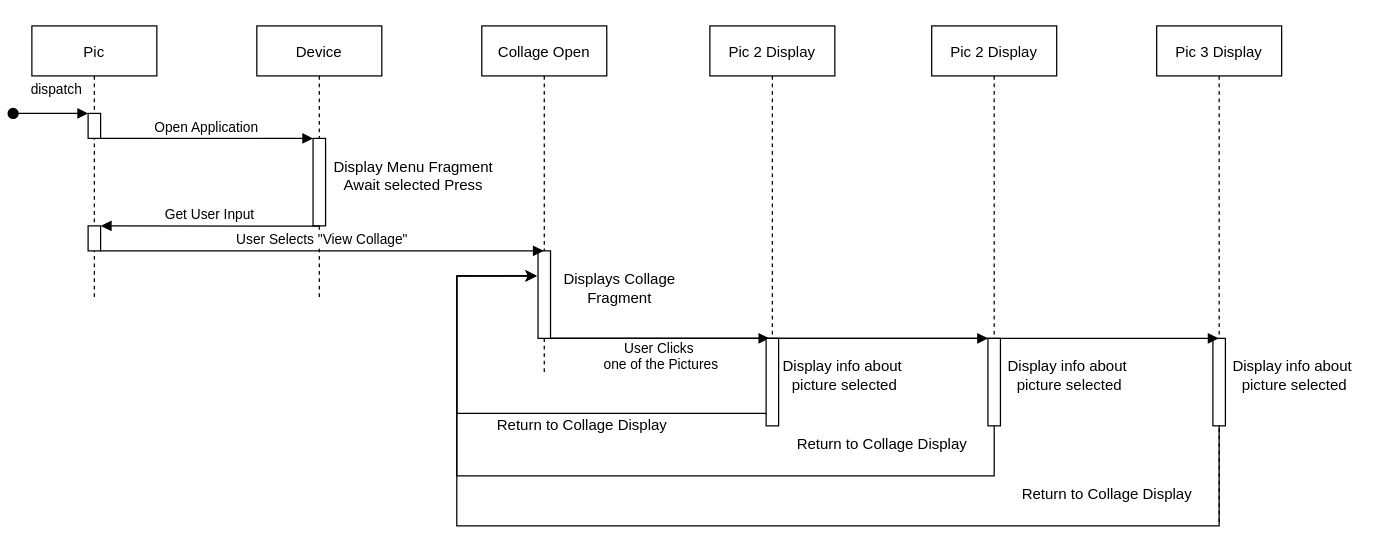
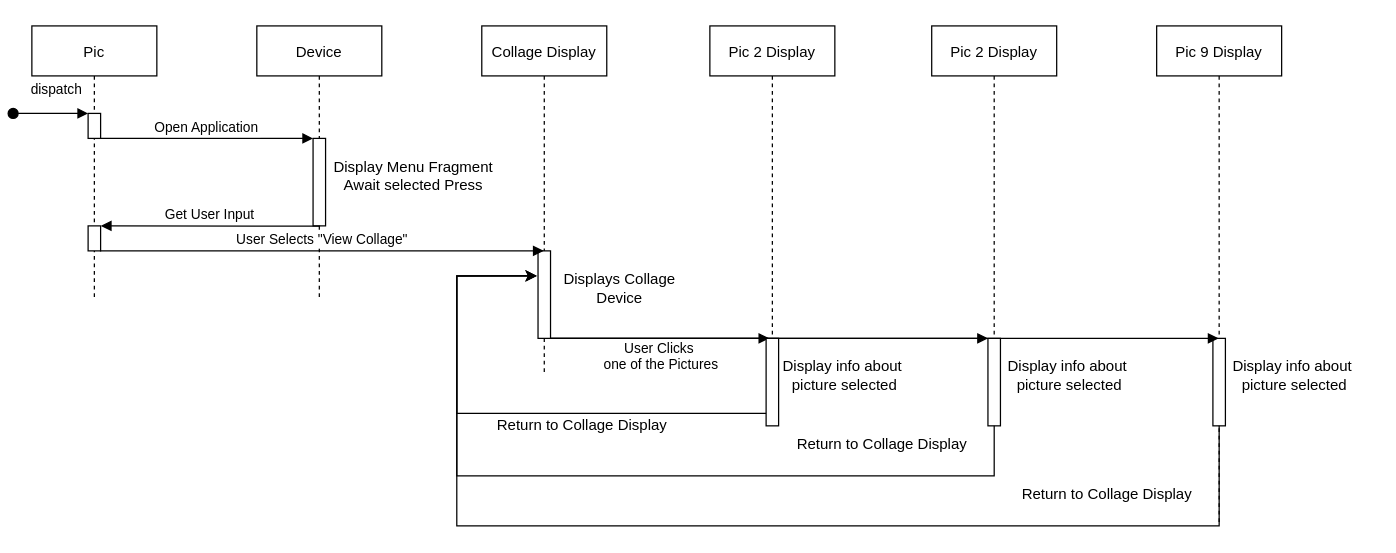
  <mxCell id="0" />
  <mxCell id="1" parent="0" />
  <mxCell id="2" value="Pic" style="shape=umlLifeline;perimeter=lifelinePerimeter;container=1;collapsible=0;recursiveResize=0;rounded=0;shadow=0;strokeWidth=1;" parent="1" vertex="1"><mxGeometry x="20" y="20" width="100" height="220" as="geometry" /></mxCell>
  <mxCell id="3" value="" style="points=[];perimeter=orthogonalPerimeter;rounded=0;shadow=0;strokeWidth=1;" parent="2" vertex="1"><mxGeometry x="45" y="70" width="10" height="20" as="geometry" /></mxCell>
  <mxCell id="4" value="dispatch" style="verticalAlign=bottom;startArrow=oval;endArrow=block;startSize=8;shadow=0;strokeWidth=1;" parent="2" target="3" edge="1"><mxGeometry x="0.167" y="10" relative="1" as="geometry"><mxPoint x="-15" y="70" as="sourcePoint" /><mxPoint as="offset" /></mxGeometry></mxCell>
  <mxCell id="5" value="" style="points=[];perimeter=orthogonalPerimeter;rounded=0;shadow=0;strokeWidth=1;" parent="2" vertex="1"><mxGeometry x="45" y="160" width="10" height="20" as="geometry" /></mxCell>
  <mxCell id="6" value="Device" style="shape=umlLifeline;perimeter=lifelinePerimeter;container=1;collapsible=0;recursiveResize=0;rounded=0;shadow=0;strokeWidth=1;" parent="1" vertex="1"><mxGeometry x="200" y="20" width="100" height="220" as="geometry" /></mxCell>
  <mxCell id="7" value="" style="points=[];perimeter=orthogonalPerimeter;rounded=0;shadow=0;strokeWidth=1;" parent="6" vertex="1"><mxGeometry x="45" y="90" width="10" height="70" as="geometry" /></mxCell>
  <mxCell id="8" value="Open Application" style="verticalAlign=bottom;endArrow=block;entryX=0;entryY=0;shadow=0;strokeWidth=1;" parent="1" source="3" target="7" edge="1"><mxGeometry relative="1" as="geometry"><mxPoint x="175" y="100" as="sourcePoint" /></mxGeometry></mxCell>
  <mxCell id="9" value="Display Menu Fragment&lt;br&gt;Await selected Press" style="text;html=1;align=center;verticalAlign=middle;resizable=0;points=[];autosize=1;strokeColor=none;fillColor=none;" parent="1" vertex="1"><mxGeometry x="250" y="120" width="150" height="40" as="geometry" /></mxCell>
  <mxCell id="10" value="Get User Input" style="verticalAlign=bottom;endArrow=block;shadow=0;strokeWidth=1;exitX=0.56;exitY=1.002;exitDx=0;exitDy=0;exitPerimeter=0;entryX=1.022;entryY=0;entryDx=0;entryDy=0;entryPerimeter=0;" parent="1" source="7" target="5" edge="1"><mxGeometry relative="1" as="geometry"><mxPoint x="140" y="200" as="sourcePoint" /><mxPoint x="80" y="180" as="targetPoint" /></mxGeometry></mxCell>
- <mxCell id="11" value="Collage Open" style="shape=umlLifeline;perimeter=lifelinePerimeter;container=1;collapsible=0;recursiveResize=0;rounded=0;shadow=0;strokeWidth=1;" parent="1" vertex="1"><mxGeometry x="380" y="20" width="100" height="280" as="geometry" /></mxCell>
+ <mxCell id="11" value="Collage Display" style="shape=umlLifeline;perimeter=lifelinePerimeter;container=1;collapsible=0;recursiveResize=0;rounded=0;shadow=0;strokeWidth=1;" parent="1" vertex="1"><mxGeometry x="380" y="20" width="100" height="280" as="geometry" /></mxCell>
  <mxCell id="12" value="" style="points=[];perimeter=orthogonalPerimeter;rounded=0;shadow=0;strokeWidth=1;" parent="11" vertex="1"><mxGeometry x="45" y="180" width="10" height="70" as="geometry" /></mxCell>
  <mxCell id="13" value="User Selects &quot;View Collage&quot;" style="verticalAlign=bottom;endArrow=block;shadow=0;strokeWidth=1;exitX=0.946;exitY=0.998;exitDx=0;exitDy=0;exitPerimeter=0;" parent="1" source="5" target="11" edge="1"><mxGeometry relative="1" as="geometry"><mxPoint x="80" y="200" as="sourcePoint" /><mxPoint x="80" y="200" as="targetPoint" /></mxGeometry></mxCell>
- <mxCell id="14" value="Displays Collage &lt;br&gt;Fragment" style="text;html=1;align=center;verticalAlign=middle;resizable=0;points=[];autosize=1;strokeColor=none;fillColor=none;" parent="1" vertex="1"><mxGeometry x="435" y="210" width="110" height="40" as="geometry" /></mxCell>
+ <mxCell id="14" value="Displays Collage &lt;br&gt;Device" style="text;html=1;align=center;verticalAlign=middle;resizable=0;points=[];autosize=1;strokeColor=none;fillColor=none;" parent="1" vertex="1"><mxGeometry x="435" y="210" width="110" height="40" as="geometry" /></mxCell>
  <mxCell id="15" value="User Clicks&#10; one of the Pictures" style="verticalAlign=bottom;endArrow=block;shadow=0;strokeWidth=1;exitX=1.018;exitY=0.999;exitDx=0;exitDy=0;exitPerimeter=0;" edge="1" parent="1" source="12"><mxGeometry x="-0.001" y="-30" relative="1" as="geometry"><mxPoint x="435" y="270" as="sourcePoint" /><mxPoint x="610" y="270" as="targetPoint" /><mxPoint as="offset" /></mxGeometry></mxCell>
  <mxCell id="16" value="Pic 2 Display" style="shape=umlLifeline;perimeter=lifelinePerimeter;container=1;collapsible=0;recursiveResize=0;rounded=0;shadow=0;strokeWidth=1;" vertex="1" parent="1"><mxGeometry x="740" y="20" width="100" height="320" as="geometry" /></mxCell>
  <mxCell id="17" value="" style="points=[];perimeter=orthogonalPerimeter;rounded=0;shadow=0;strokeWidth=1;" vertex="1" parent="16"><mxGeometry x="45" y="250" width="10" height="70" as="geometry" /></mxCell>
- <mxCell id="18" value="Pic 3 Display" style="shape=umlLifeline;perimeter=lifelinePerimeter;container=1;collapsible=0;recursiveResize=0;rounded=0;shadow=0;strokeWidth=1;" vertex="1" parent="1"><mxGeometry x="920" y="20" width="100" height="400" as="geometry" /></mxCell>
+ <mxCell id="18" value="Pic 9 Display" style="shape=umlLifeline;perimeter=lifelinePerimeter;container=1;collapsible=0;recursiveResize=0;rounded=0;shadow=0;strokeWidth=1;" vertex="1" parent="1"><mxGeometry x="920" y="20" width="100" height="400" as="geometry" /></mxCell>
  <mxCell id="19" value="" style="points=[];perimeter=orthogonalPerimeter;rounded=0;shadow=0;strokeWidth=1;" vertex="1" parent="18"><mxGeometry x="45" y="250" width="10" height="70" as="geometry" /></mxCell>
  <mxCell id="20" value="" style="verticalAlign=bottom;endArrow=block;shadow=0;strokeWidth=1;exitX=1.018;exitY=0.999;exitDx=0;exitDy=0;exitPerimeter=0;" edge="1" parent="1" target="17"><mxGeometry x="-0.001" y="-30" relative="1" as="geometry"><mxPoint x="435.18" y="270" as="sourcePoint" /><mxPoint x="605" y="270" as="targetPoint" /><mxPoint as="offset" /></mxGeometry></mxCell>
  <mxCell id="21" value="" style="verticalAlign=bottom;endArrow=block;shadow=0;strokeWidth=1;exitX=1.018;exitY=0.999;exitDx=0;exitDy=0;exitPerimeter=0;" edge="1" parent="1" target="18"><mxGeometry x="-0.001" y="-30" relative="1" as="geometry"><mxPoint x="435" y="270" as="sourcePoint" /><mxPoint x="784.82" y="270" as="targetPoint" /><mxPoint as="offset" /></mxGeometry></mxCell>
  <mxCell id="22" value="Display info about&amp;nbsp;&lt;br&gt;picture selected&lt;br&gt;" style="text;html=1;align=center;verticalAlign=middle;resizable=0;points=[];autosize=1;strokeColor=none;fillColor=none;" vertex="1" parent="1"><mxGeometry x="610" y="280" width="120" height="40" as="geometry" /></mxCell>
  <mxCell id="23" style="edgeStyle=orthogonalEdgeStyle;rounded=0;orthogonalLoop=1;jettySize=auto;html=1;" edge="1" parent="1" source="24"><mxGeometry relative="1" as="geometry"><mxPoint x="424" y="220" as="targetPoint" /><Array as="points"><mxPoint x="360" y="330" /><mxPoint x="360" y="220" /></Array></mxGeometry></mxCell>
  <mxCell id="24" value="Pic 2 Display" style="shape=umlLifeline;perimeter=lifelinePerimeter;container=1;collapsible=0;recursiveResize=0;rounded=0;shadow=0;strokeWidth=1;" vertex="1" parent="1"><mxGeometry x="562.5" y="20" width="100" height="320" as="geometry" /></mxCell>
  <mxCell id="25" value="" style="points=[];perimeter=orthogonalPerimeter;rounded=0;shadow=0;strokeWidth=1;" vertex="1" parent="24"><mxGeometry x="45" y="250" width="10" height="70" as="geometry" /></mxCell>
  <mxCell id="26" value="Display info about&amp;nbsp;&lt;br&gt;picture selected&lt;br&gt;" style="text;html=1;align=center;verticalAlign=middle;resizable=0;points=[];autosize=1;strokeColor=none;fillColor=none;" vertex="1" parent="1"><mxGeometry x="790" y="280" width="120" height="40" as="geometry" /></mxCell>
  <mxCell id="27" value="Display info about&amp;nbsp;&lt;br&gt;picture selected&lt;br&gt;" style="text;html=1;align=center;verticalAlign=middle;resizable=0;points=[];autosize=1;strokeColor=none;fillColor=none;" vertex="1" parent="1"><mxGeometry x="970" y="280" width="120" height="40" as="geometry" /></mxCell>
  <mxCell id="28" value="Return to Collage Display" style="text;html=1;align=center;verticalAlign=middle;resizable=0;points=[];autosize=1;strokeColor=none;fillColor=none;" vertex="1" parent="1"><mxGeometry x="380" y="325" width="160" height="30" as="geometry" /></mxCell>
  <mxCell id="29" style="edgeStyle=orthogonalEdgeStyle;rounded=0;orthogonalLoop=1;jettySize=auto;html=1;entryX=-0.111;entryY=0.285;entryDx=0;entryDy=0;entryPerimeter=0;" edge="1" parent="1" source="17" target="12"><mxGeometry relative="1" as="geometry"><mxPoint x="420" y="220" as="targetPoint" /><Array as="points"><mxPoint x="790" y="380" /><mxPoint x="360" y="380" /><mxPoint x="360" y="220" /></Array></mxGeometry></mxCell>
  <mxCell id="30" value="Return to Collage Display" style="text;html=1;align=center;verticalAlign=middle;resizable=0;points=[];autosize=1;strokeColor=none;fillColor=none;" vertex="1" parent="1"><mxGeometry x="620" y="340" width="160" height="30" as="geometry" /></mxCell>
  <mxCell id="31" style="edgeStyle=orthogonalEdgeStyle;rounded=0;orthogonalLoop=1;jettySize=auto;html=1;entryX=-0.092;entryY=0.287;entryDx=0;entryDy=0;entryPerimeter=0;" edge="1" parent="1" source="19" target="12"><mxGeometry relative="1" as="geometry"><mxPoint x="420" y="220" as="targetPoint" /><Array as="points"><mxPoint x="970" y="420" /><mxPoint x="360" y="420" /><mxPoint x="360" y="220" /></Array></mxGeometry></mxCell>
  <mxCell id="32" value="Return to Collage Display" style="text;html=1;align=center;verticalAlign=middle;resizable=0;points=[];autosize=1;strokeColor=none;fillColor=none;" vertex="1" parent="1"><mxGeometry x="800" y="380" width="160" height="30" as="geometry" /></mxCell>
